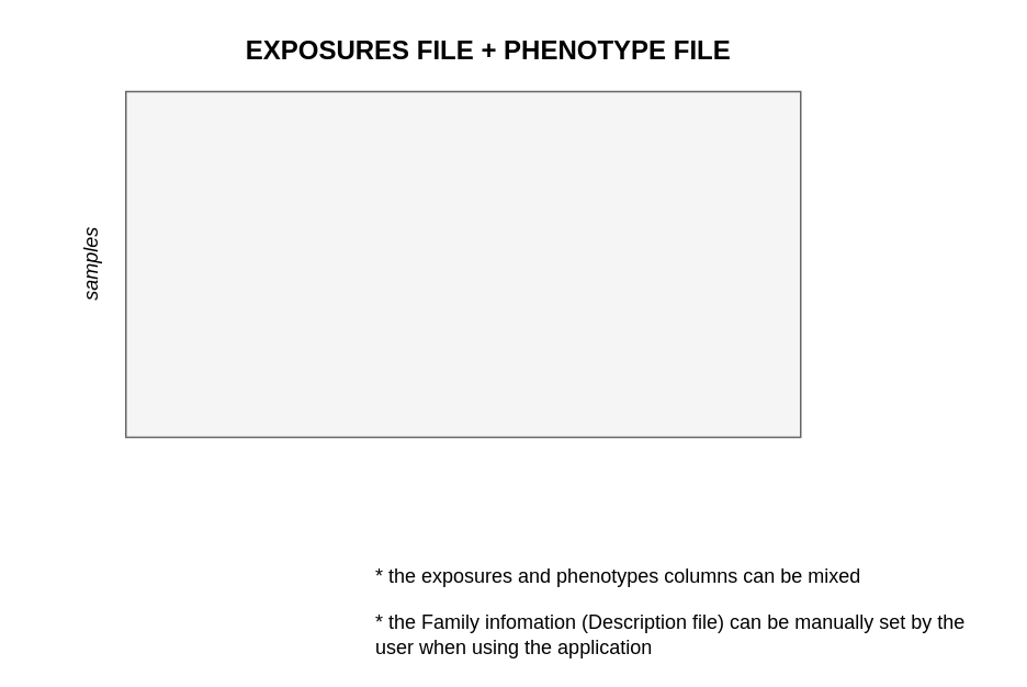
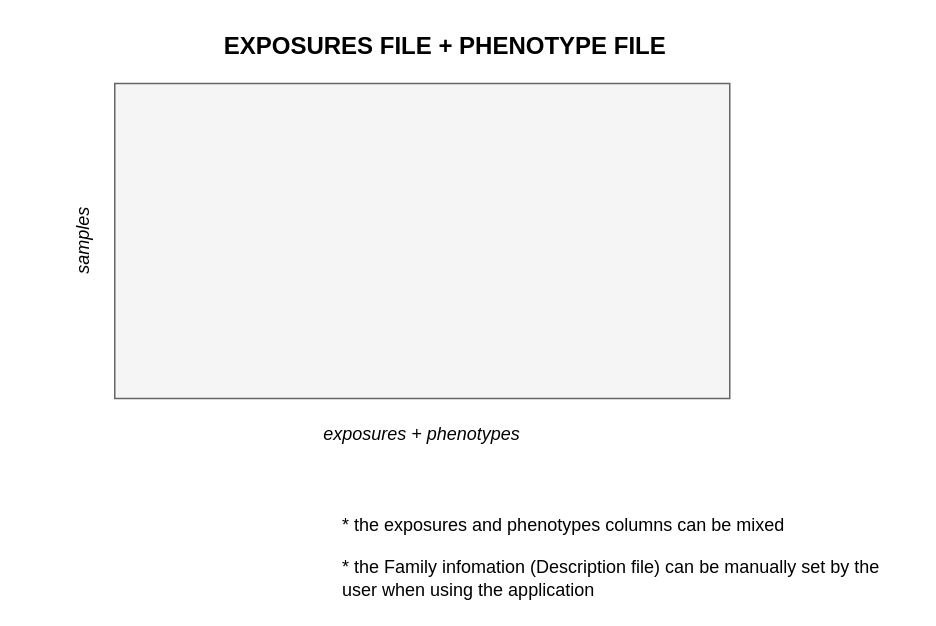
  <mxCell id="0" />
  <mxCell id="1" parent="0" />
  <mxCell id="2" value="" style="rounded=0;whiteSpace=wrap;html=1;fillColor=#f5f5f5;strokeColor=#666666;fontColor=#333333;" vertex="1" parent="1"><mxGeometry x="76" y="55" width="410" height="210" as="geometry" /></mxCell>
  <mxCell id="3" value="&lt;b&gt;&lt;font style=&quot;font-size: 16px&quot;&gt;EXPOSURES FILE + PHENOTYPE FILE&lt;/font&gt;&lt;/b&gt;" style="text;html=1;strokeColor=none;fillColor=none;align=center;verticalAlign=middle;whiteSpace=wrap;rounded=0;" vertex="1" parent="1"><mxGeometry x="128.5" y="20" width="335" height="20" as="geometry" /></mxCell>
  <mxCell id="4" value="samples" style="text;html=1;strokeColor=none;fillColor=none;align=center;verticalAlign=middle;whiteSpace=wrap;rounded=0;rotation=-90;fontStyle=2" vertex="1" parent="1"><mxGeometry x="20" y="150" width="70" height="20" as="geometry" /></mxCell>
+ <mxCell id="5" value="exposures + phenotypes" style="text;html=1;strokeColor=none;fillColor=none;align=center;verticalAlign=middle;whiteSpace=wrap;rounded=0;fontStyle=2" vertex="1" parent="1"><mxGeometry x="201" y="279" width="160" height="20" as="geometry" /></mxCell>
  <mxCell id="6" value="* the exposures and phenotypes columns can be mixed" style="text;html=1;strokeColor=none;fillColor=none;align=left;verticalAlign=middle;whiteSpace=wrap;rounded=0;" vertex="1" parent="1"><mxGeometry x="226" y="340" width="370" height="20" as="geometry" /></mxCell>
  <mxCell id="7" value="* the Family infomation (Description file) can be manually set by the user when using the application" style="text;html=1;strokeColor=none;fillColor=none;align=left;verticalAlign=middle;whiteSpace=wrap;rounded=0;" vertex="1" parent="1"><mxGeometry x="226" y="375" width="376" height="20" as="geometry" /></mxCell>
